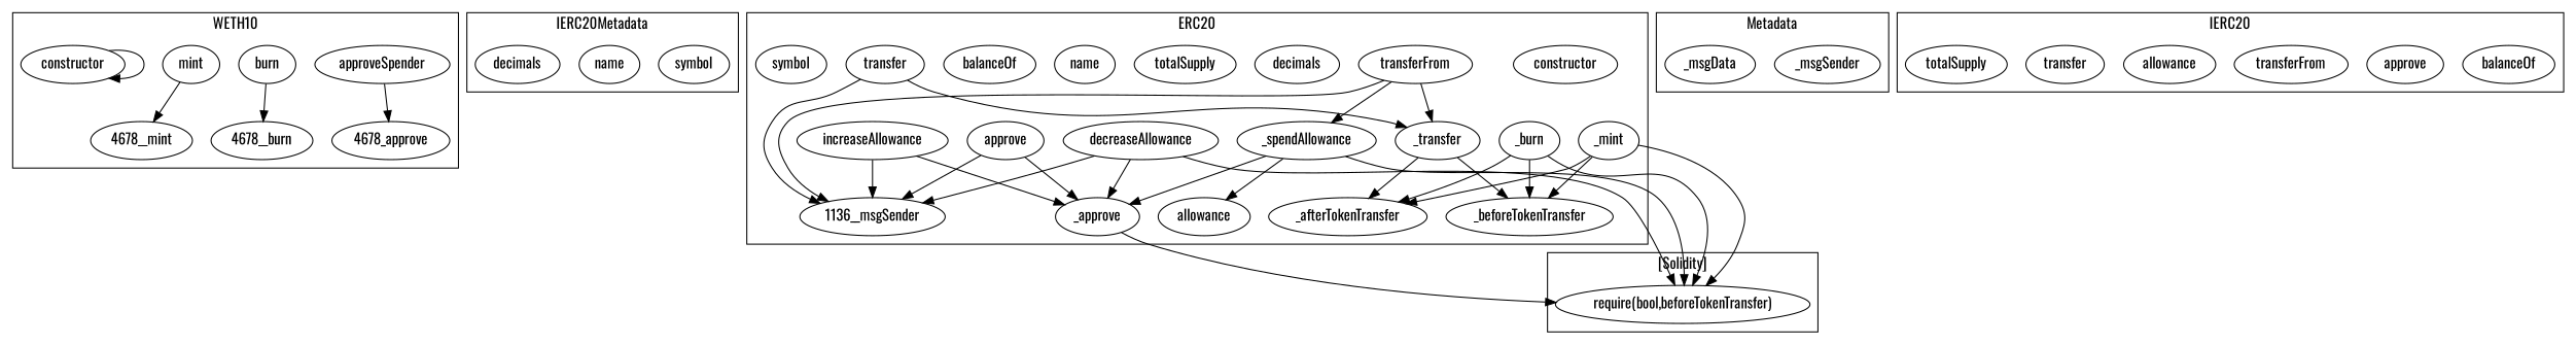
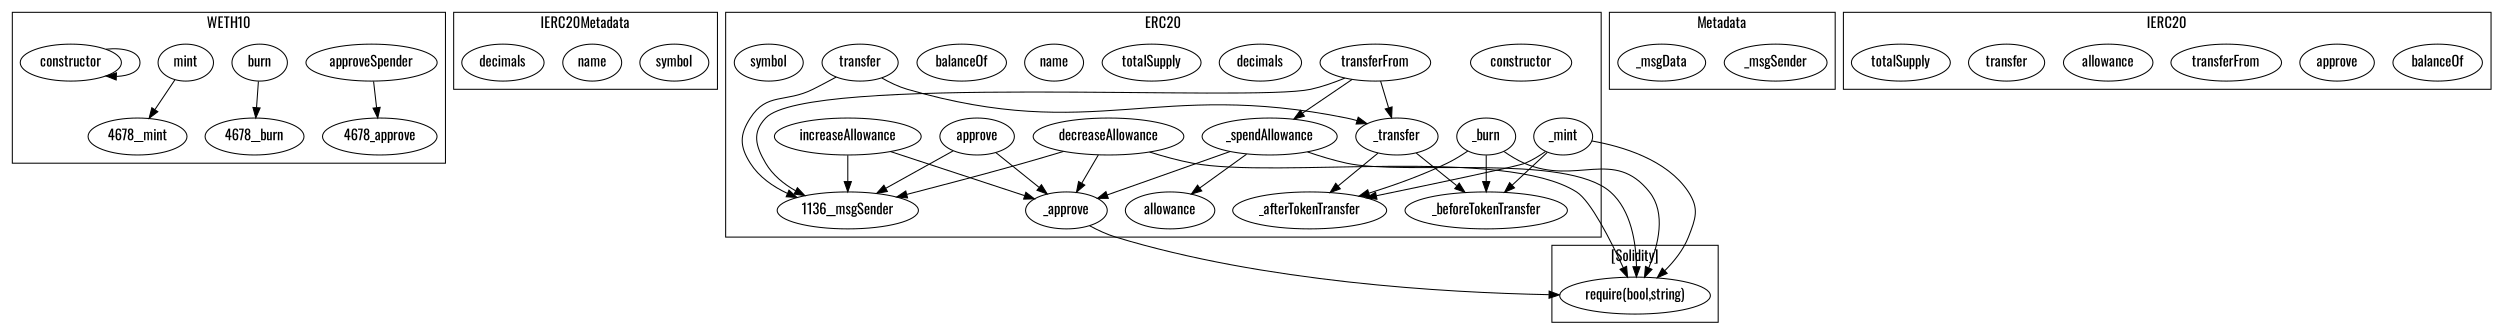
  strict digraph {
    fontname=Oswald
    node [fontname=Oswald]
    edge [fontname=Oswald]
    n1 [label=approveSpender]
    "4678_approve"
    n3 [label=burn]
    "4678__burn"
    n5 [label=mint]
    "4678__mint"
    n7 [label=constructor]
    n8 [label=symbol]
    n9 [label=name]
    n10 [label=decimals]
    n11 [label=constructor]
    n12 [label=transfer]
    n13 [label=_transfer]
    "1136__msgSender"
    n15 [label=decimals]
    n16 [label=_afterTokenTransfer]
    n17 [label=_beforeTokenTransfer]
    n18 [label=totalSupply]
    n19 [label=_spendAllowance]
    n20 [label=allowance]
    n21 [label=_approve]
    n22 [label=name]
    n23 [label=balanceOf]
    n24 [label=_burn]
    n25 [label=increaseAllowance]
    n26 [label=transferFrom]
    n27 [label=decreaseAllowance]
    n28 [label=approve]
    n29 [label=symbol]
    n30 [label=_mint]
    n31 [label=_msgSender]
    n32 [label=_msgData]
    n33 [label=balanceOf]
    n34 [label=approve]
    n35 [label=transferFrom]
    n36 [label=allowance]
    n37 [label=transfer]
    n38 [label=totalSupply]
-   "require(bool,string)" [label="require(bool,beforeTokenTransfer)"]
+   "require(bool,string)"
    subgraph cluster_1 {
      label=WETH10
      n1
      "4678_approve"
      n3
      "4678__burn"
      n5
      "4678__mint"
      n7
    }
    subgraph cluster_2 {
      label=IERC20Metadata
      n8
      n9
      n10
    }
    subgraph cluster_3 {
      label=ERC20
      n11
      n12
      n13
      "1136__msgSender"
      n15
      n16
      n17
      n18
      n19
      n20
      n21
      n22
      n23
      n24
      n25
      n26
      n27
      n28
      n29
      n30
    }
    subgraph cluster_4 {
      label=Metadata
      n31
      n32
    }
    subgraph cluster_5 {
      label=IERC20
      n33
      n34
      n35
      n36
      n37
      n38
    }
    subgraph cluster_6 {
      label="[Solidity]"
      "require(bool,string)"
    }
    n1 -> "4678_approve"
    n3 -> "4678__burn"
    n5 -> "4678__mint"
    n7 -> n7
    n12 -> n13
    n12 -> "1136__msgSender"
    n13 -> n16
    n13 -> n17
    n19 -> n20
    n19 -> n21
    n19 -> "require(bool,string)"
    n21 -> "require(bool,string)"
    n24 -> n16
    n24 -> n17
    n24 -> "require(bool,string)"
    n25 -> "1136__msgSender"
    n25 -> n21
    n26 -> n13
    n26 -> "1136__msgSender"
    n26 -> n19
    n27 -> "1136__msgSender"
    n27 -> n21
    n27 -> "require(bool,string)"
    n28 -> "1136__msgSender"
    n28 -> n21
    n30 -> n16
    n30 -> n17
    n30 -> "require(bool,string)"
  }
